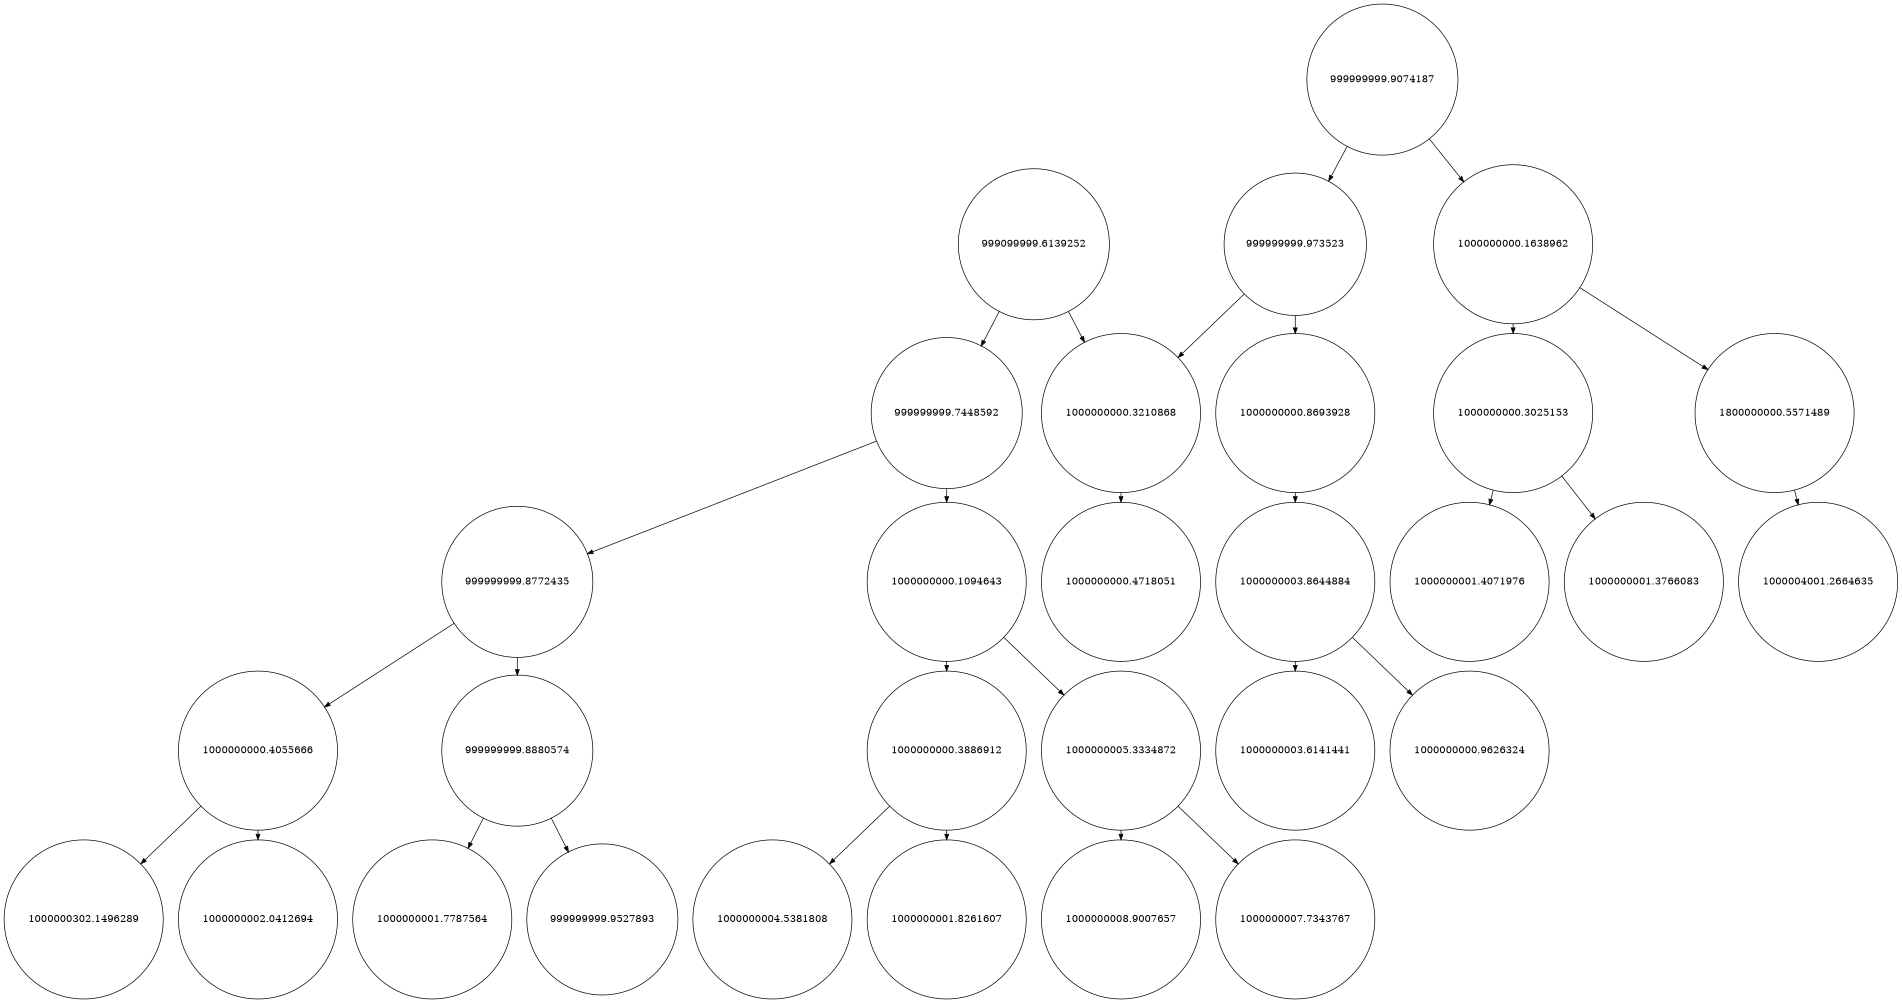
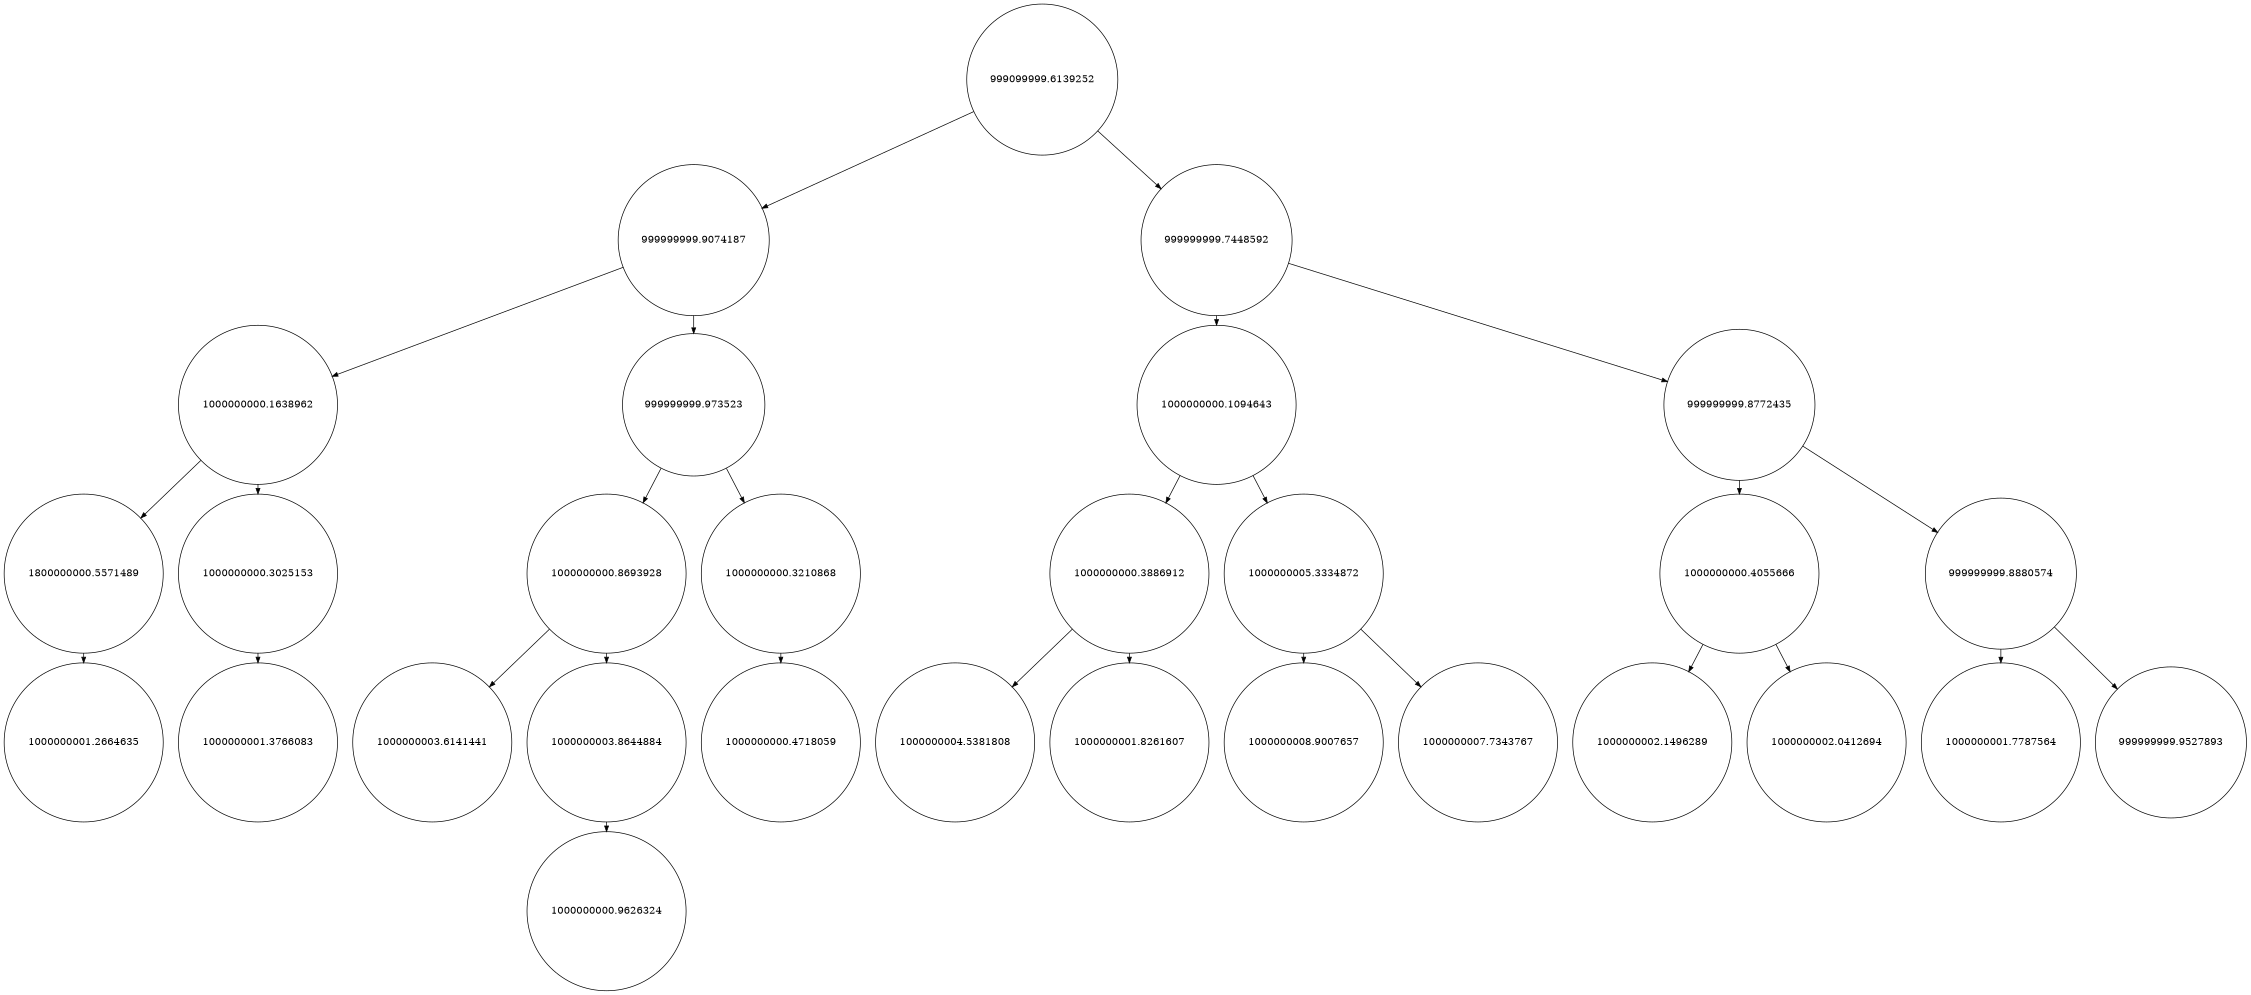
  digraph {
    nodesep=0.3
    ranksep=0.2
    node [shape=circle]
    edge [arrowsize=0.8]
    n1 [label=999099999.6139252]
    n2 [label=999999999.9074187]
    n3 [label=999999999.7448592]
    n4 [label=1000000000.1638962]
    n5 [label=999999999.973523]
    n6 [label=1000000000.1094643]
    n7 [label=999999999.8772435]
    n8 [label=1800000000.5571489]
    n9 [label=1000000000.3025153]
    n10 [label=1000000000.8693928]
    n11 [label=1000000000.3210868]
    n12 [label=1000000000.3886912]
    n13 [label=1000000005.3334872]
    n14 [label=1000000000.4055666]
    n15 [label=999999999.8880574]
-   n16 [label=1000004001.2664635]
-   n17 [label=1000000001.4071976]
+   n16 [label=1000000001.2664635]
    n18 [label=1000000001.3766083]
    n19 [label=1000000003.6141441]
    n20 [label=1000000003.8644884]
-   n21 [label=1000000000.4718051]
+   n21 [label=1000000000.4718059]
    n22 [label=1000000004.5381808]
    n23 [label=1000000001.8261607]
    n24 [label=1000000008.9007657]
    n25 [label=1000000007.7343767]
-   n26 [label=1000000302.1496289]
+   n26 [label=1000000002.1496289]
    n27 [label=1000000002.0412694]
    n28 [label=1000000001.7787564]
    n29 [label=999999999.9527893]
    n30 [label=1000000000.9626324]
-   n1 -> n11 [side=left]
+   n1 -> n2 [side=left]
    n1 -> n3
    n2 -> n4 [side=left]
    n2 -> n5
    n3 -> n6 [side=left]
    n3 -> n7
    n4 -> n8 [side=left]
    n4 -> n9
    n5 -> n10 [side=left]
    n5 -> n11
    n6 -> n12 [side=left]
    n6 -> n13
    n7 -> n14 [side=left]
    n7 -> n15
    n8 -> n16
-   n9 -> n17 [side=left]
    n9 -> n18
-   n20 -> n19 [side=left]
+   n10 -> n19 [side=left]
    n10 -> n20
    n11 -> n21
    n12 -> n22 [side=left]
    n12 -> n23
    n13 -> n24 [side=left]
    n13 -> n25
    n14 -> n26 [side=left]
    n14 -> n27
    n15 -> n28 [side=left]
    n15 -> n29
    n20 -> n30 [side=left]
  }
